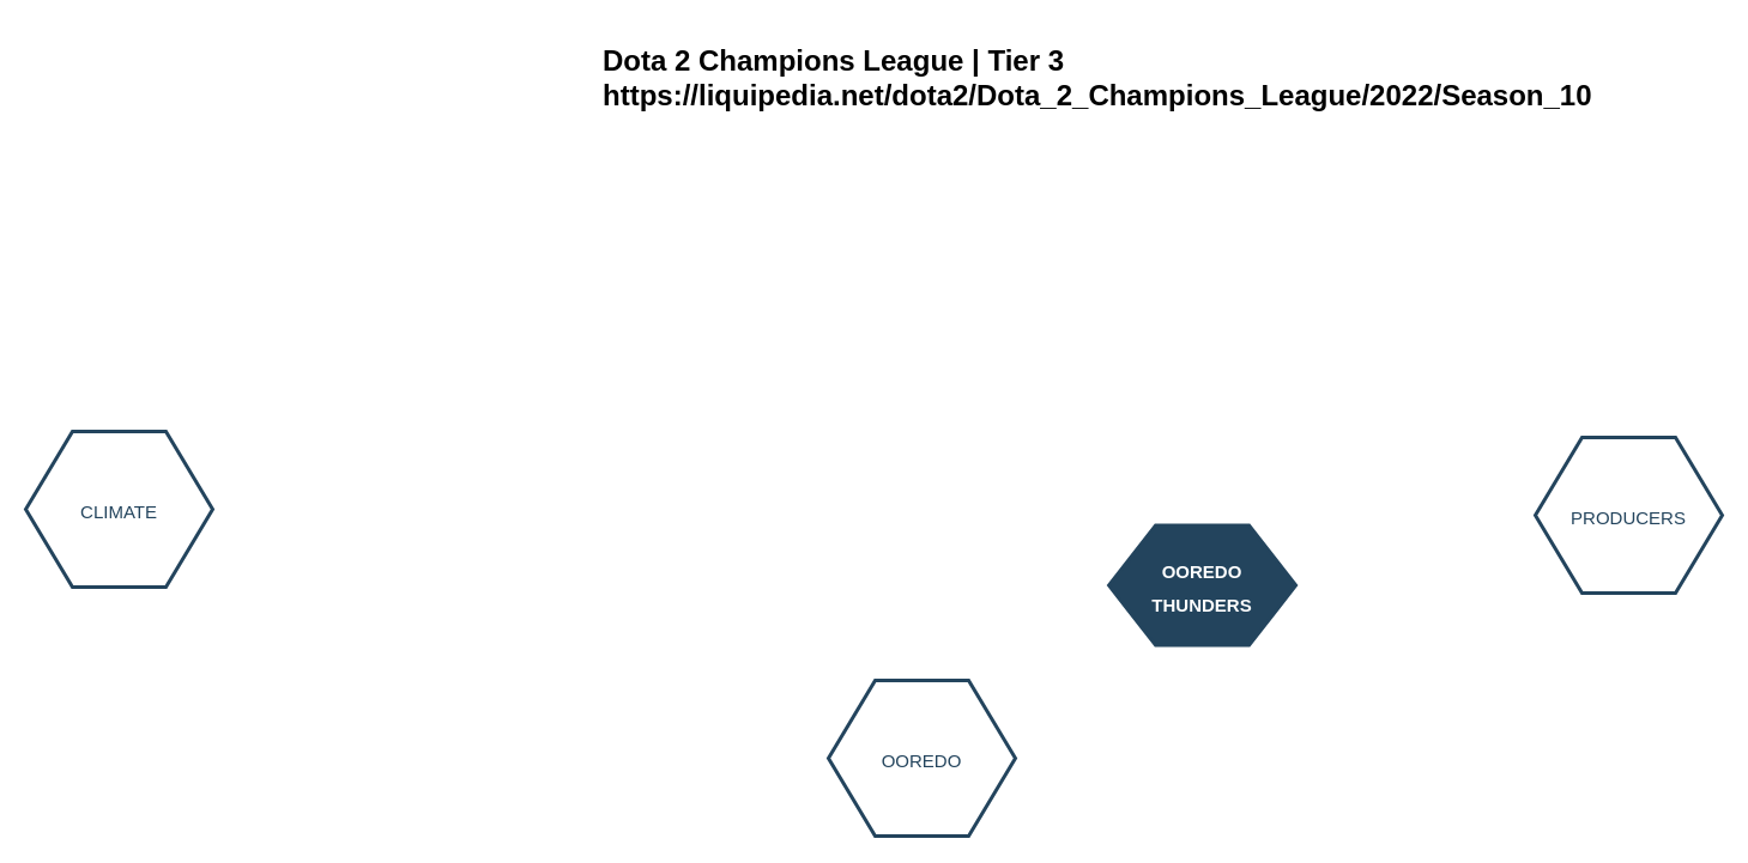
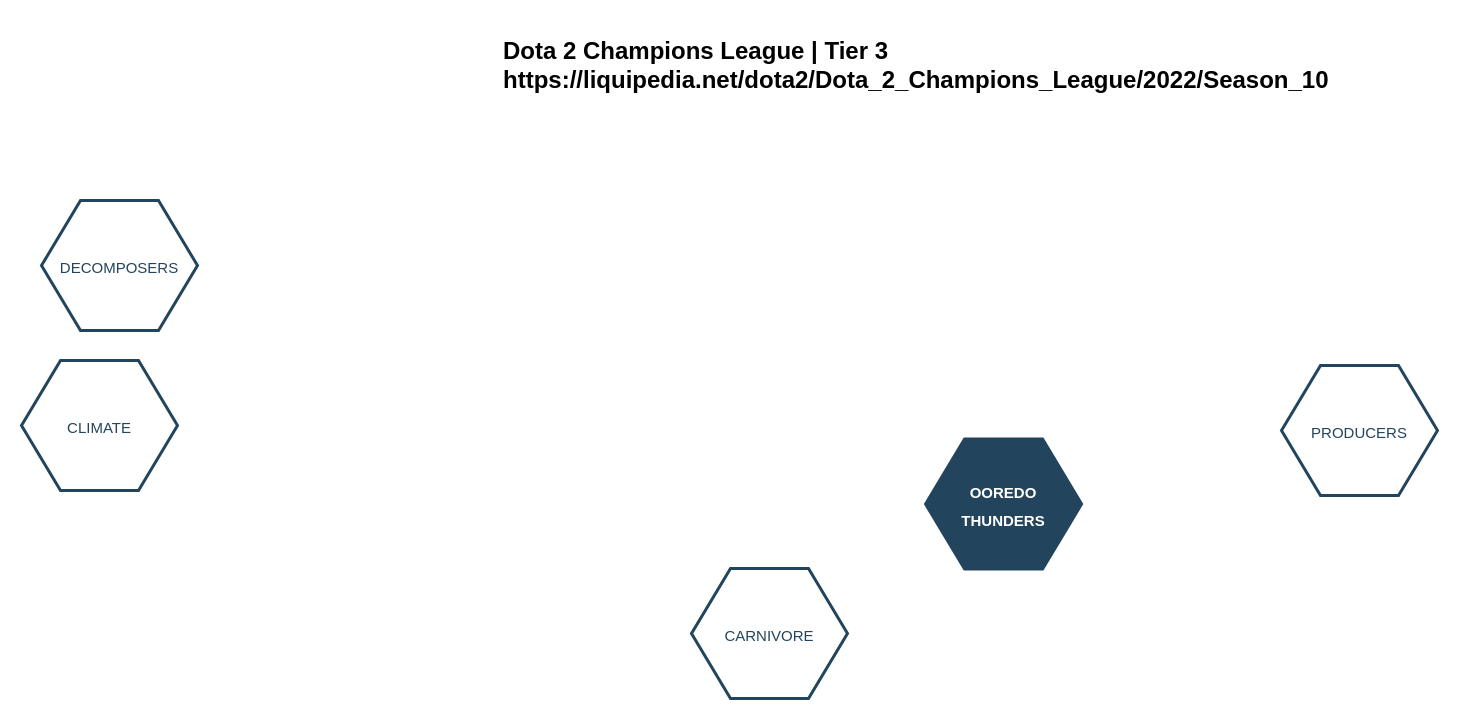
  <mxCell id="0" />
  <mxCell id="1" parent="0" />
- <mxCell id="2" value="&lt;font color=&quot;#ffffff&quot;&gt;&lt;span style=&quot;font-size: 15px;&quot;&gt;&lt;b&gt;OOREDO&lt;br&gt;THUNDERS&lt;/b&gt;&lt;/span&gt;&lt;/font&gt;" style="shape=hexagon;perimeter=hexagonPerimeter2;whiteSpace=wrap;html=1;shadow=0;labelBackgroundColor=none;strokeColor=#23445D;fillColor=#23445D;gradientColor=none;fontFamily=Helvetica;fontSize=23;fontColor=#23445d;align=center;strokeWidth=3;" parent="1" vertex="1"><mxGeometry x="925.08" y="438.6" width="156" height="100" as="geometry" /></mxCell>
+ <mxCell id="2" value="&lt;font color=&quot;#ffffff&quot;&gt;&lt;span style=&quot;font-size: 15px;&quot;&gt;&lt;b&gt;OOREDO&lt;br&gt;THUNDERS&lt;/b&gt;&lt;/span&gt;&lt;/font&gt;" style="shape=hexagon;perimeter=hexagonPerimeter2;whiteSpace=wrap;html=1;shadow=0;labelBackgroundColor=none;strokeColor=#23445D;fillColor=#23445D;gradientColor=none;fontFamily=Helvetica;fontSize=23;fontColor=#23445d;align=center;strokeWidth=3;" parent="1" vertex="1"><mxGeometry x="925.08" y="438.6" width="156" height="130" as="geometry" /></mxCell>
  <mxCell id="3" value="" style="triangle;whiteSpace=wrap;html=1;shadow=0;labelBackgroundColor=none;strokeColor=none;fillColor=#FFFFFF;fontFamily=Helvetica;fontSize=17;fontColor=#23445d;align=center;rotation=90;gradientColor=none;flipV=1;flipH=1;opacity=20;" parent="1" vertex="1"><mxGeometry x="806" y="456.467" width="72" height="152" as="geometry" /></mxCell>
  <mxCell id="4" value="&lt;font style=&quot;font-size: 15px;&quot;&gt;CLIMATE&lt;/font&gt;" style="shape=hexagon;perimeter=hexagonPerimeter2;whiteSpace=wrap;html=1;shadow=0;labelBackgroundColor=none;strokeColor=#23445D;fillColor=#ffffff;gradientColor=none;fontFamily=Helvetica;fontSize=23;fontColor=#23445D;align=center;strokeWidth=3;" parent="1" vertex="1"><mxGeometry x="20.999" y="359.997" width="156" height="130" as="geometry" /></mxCell>
  <mxCell id="5" value="&lt;font style=&quot;font-size: 15px;&quot;&gt;PRODUCERS&lt;/font&gt;" style="shape=hexagon;perimeter=hexagonPerimeter2;whiteSpace=wrap;html=1;shadow=0;labelBackgroundColor=none;strokeColor=#23445D;fillColor=#FFFFFF;gradientColor=none;fontFamily=Helvetica;fontSize=23;fontColor=#23445d;align=center;strokeWidth=3;" parent="1" vertex="1"><mxGeometry x="1281" y="365" width="156" height="130" as="geometry" /></mxCell>
- <mxCell id="6" value="&lt;font style=&quot;font-size: 15px;&quot;&gt;OOREDO&lt;/font&gt;" style="shape=hexagon;perimeter=hexagonPerimeter2;whiteSpace=wrap;html=1;shadow=0;labelBackgroundColor=none;strokeColor=#23445D;fillColor=#FFFFFF;gradientColor=none;fontFamily=Helvetica;fontSize=23;fontColor=#23445d;align=center;strokeWidth=3;" parent="1" vertex="1"><mxGeometry x="691" y="568.065" width="156" height="130" as="geometry" /></mxCell>
+ <mxCell id="6" value="&lt;font style=&quot;font-size: 15px;&quot;&gt;CARNIVORE&lt;/font&gt;" style="shape=hexagon;perimeter=hexagonPerimeter2;whiteSpace=wrap;html=1;shadow=0;labelBackgroundColor=none;strokeColor=#23445D;fillColor=#FFFFFF;gradientColor=none;fontFamily=Helvetica;fontSize=23;fontColor=#23445d;align=center;strokeWidth=3;" parent="1" vertex="1"><mxGeometry x="691" y="568.065" width="156" height="130" as="geometry" /></mxCell>
+ <mxCell id="7" value="&lt;font style=&quot;font-size: 15px;&quot;&gt;DECOMPOSERS&lt;/font&gt;" style="shape=hexagon;perimeter=hexagonPerimeter2;whiteSpace=wrap;html=1;shadow=0;labelBackgroundColor=none;strokeColor=#23445D;fillColor=#ffffff;gradientColor=none;fontFamily=Helvetica;fontSize=23;fontColor=#23445D;align=center;strokeWidth=3;" parent="1" vertex="1"><mxGeometry x="41" y="200" width="156" height="130" as="geometry" /></mxCell>
  <mxCell id="8" value="Dota 2 Champions League | Tier 3 &lt;br&gt;https://liquipedia.net/dota2/Dota_2_Champions_League/2022/Season_10&amp;nbsp;" style="text;strokeColor=none;fillColor=none;html=1;fontSize=24;fontStyle=1;verticalAlign=middle;align=left;" vertex="1" parent="1"><mxGeometry x="501" y="20" width="860" height="90" as="geometry" /></mxCell>
